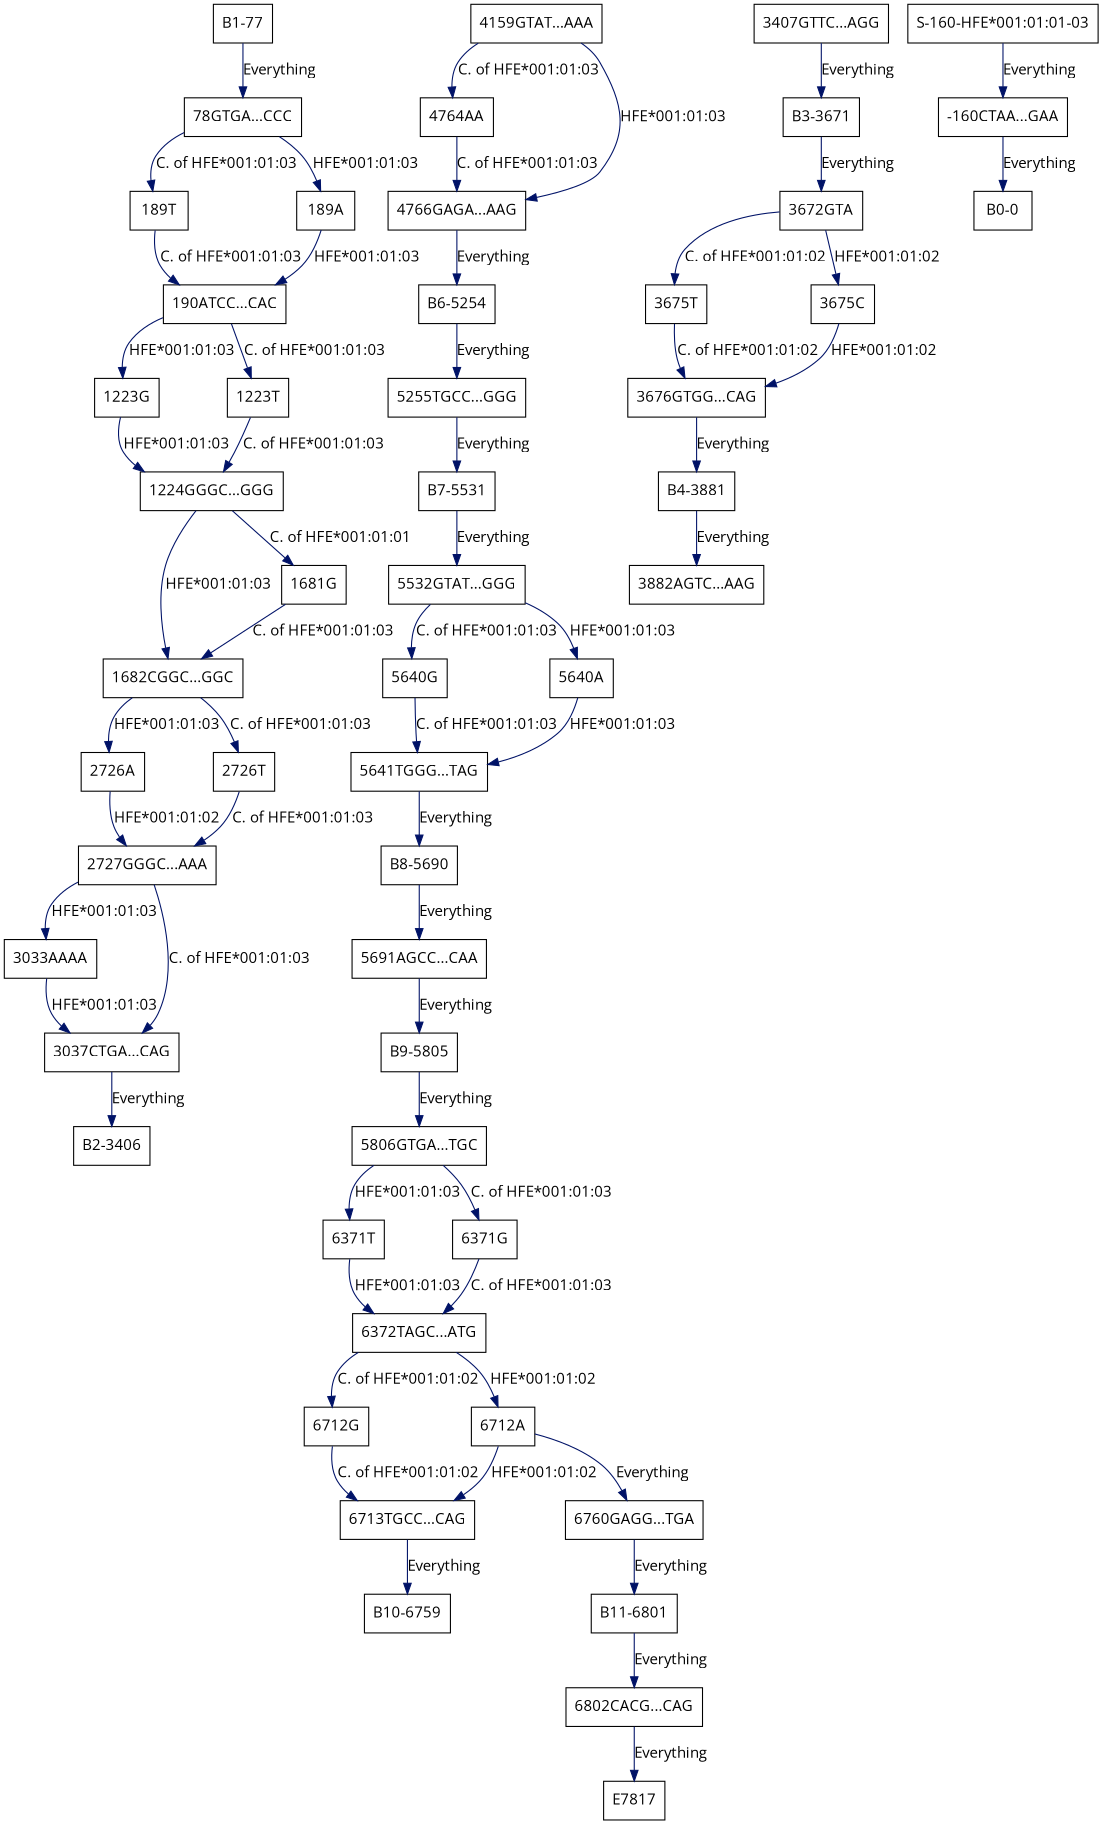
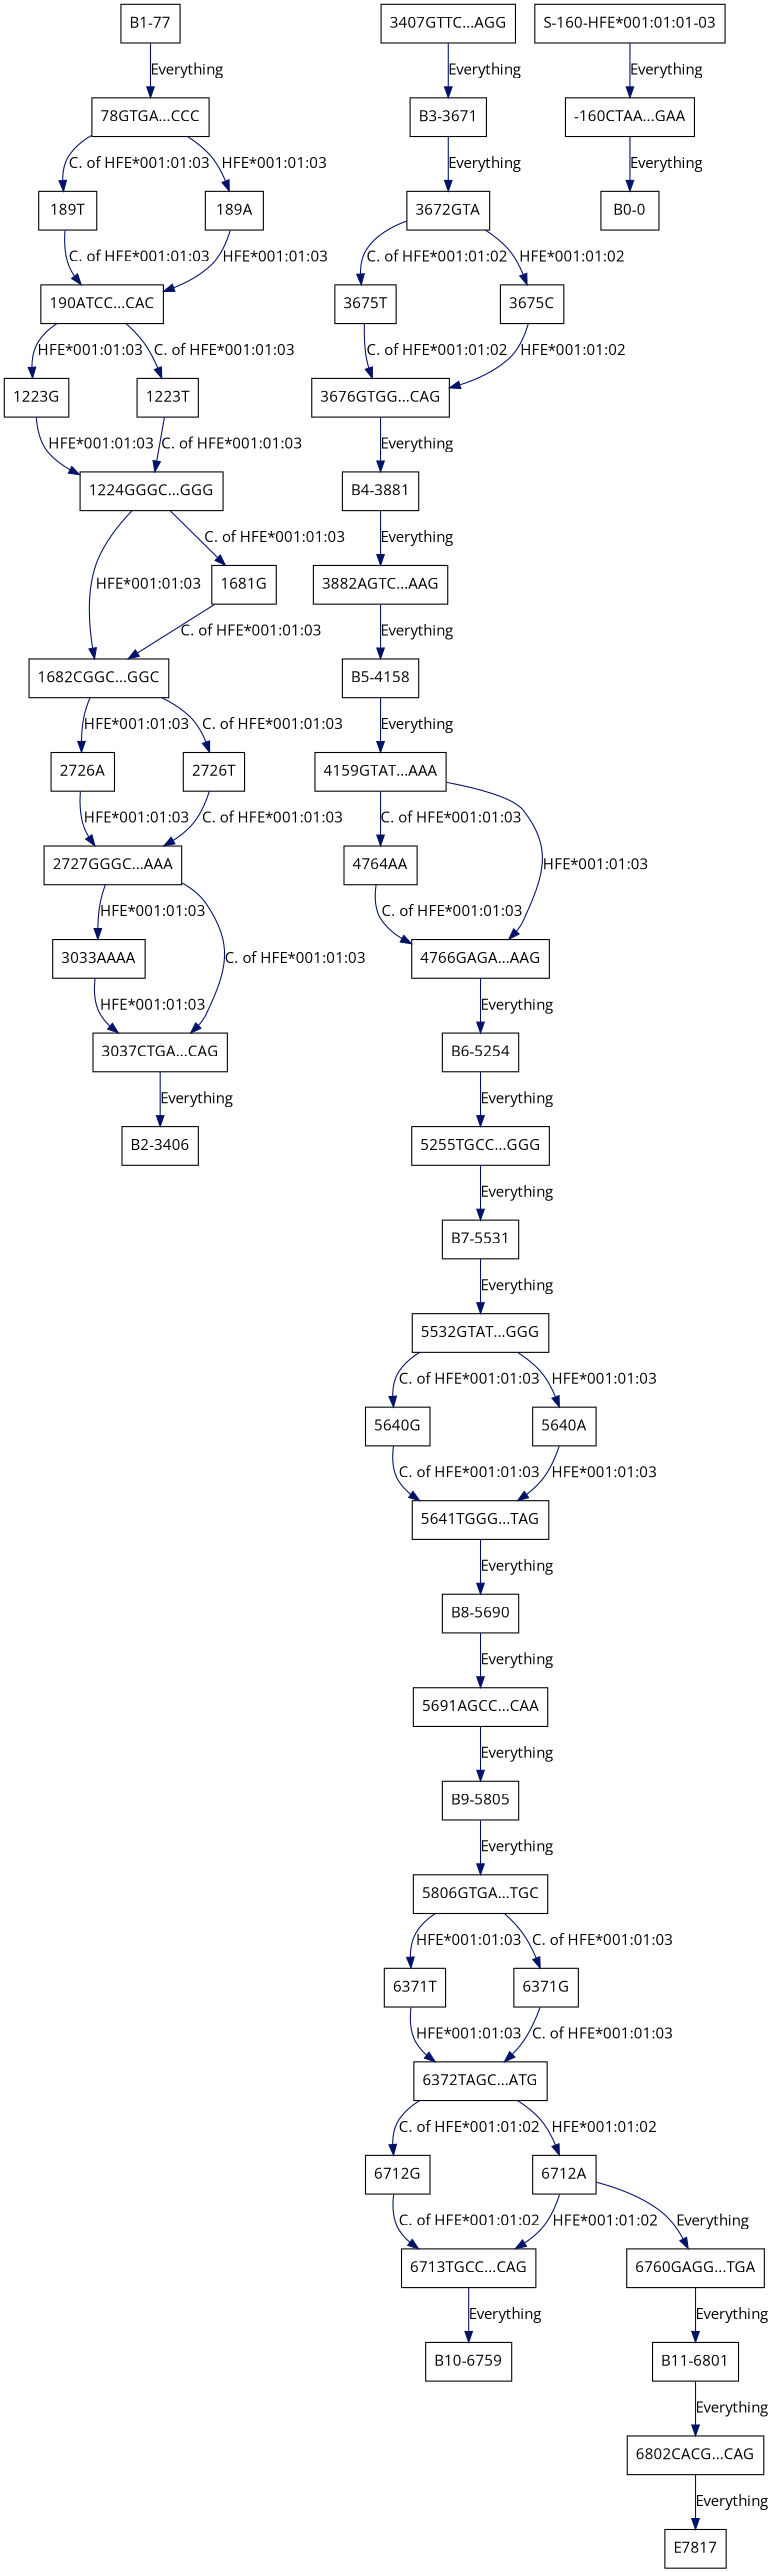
  digraph {
    fontname="Open Sans"
    node [fontname="Open Sans" shape=box]
    edge [color="#001267" fontname="Open Sans"]
    "2726A"
    "2727GGGC...AAA"
    "3033AAAA"
    "3037CTGA...CAG"
    "5532GTAT...GGG"
    "5640G"
    "5640A"
    "5641TGGG...TAG"
    "B2-3406"
    "6371T"
    "6372TAGC...ATG"
    "6712G"
    "6712A"
+   "B5-4158"
    "4159GTAT...AAA"
    "4764AA"
    "4766GAGA...AAG"
    "3676GTGG...CAG"
    "B4-3881"
    "3882AGTC...AAG"
    "6713TGCC...CAG"
    "6760GAGG...TGA"
    "6802CACG...CAG"
    E7817
    "1223G"
    "1224GGGC...GGG"
    "1682CGGC...GGC"
    "1681G"
    "189T"
    "190ATCC...CAC"
    "1223T"
    "B8-5690"
    "5691AGCC...CAA"
    "B9-5805"
    "5806GTGA...TGC"
    "B10-6759"
    "B7-5531"
    "-160CTAA...GAA"
    "B0-0"
    "2726T"
    "3407GTTC...AGG"
    "B3-3671"
    "78GTGA...CCC"
    "189A"
    "6371G"
    "3675T"
    "B6-5254"
    "5255TGCC...GGG"
    "3672GTA"
    "3675C"
    "B11-6801"
    "B1-77"
    "S-160-HFE*001:01:01-03"
-   "2726A" -> "2727GGGC...AAA" [label="HFE*001:01:02"]
+   "2726A" -> "2727GGGC...AAA" [label="HFE*001:01:03"]
    "2727GGGC...AAA" -> "3033AAAA" [label="HFE*001:01:03"]
    "2727GGGC...AAA" -> "3037CTGA...CAG" [label="C. of HFE*001:01:03"]
    "3033AAAA" -> "3037CTGA...CAG" [label="HFE*001:01:03"]
    "3037CTGA...CAG" -> "B2-3406" [label=Everything]
    "5532GTAT...GGG" -> "5640G" [label="C. of HFE*001:01:03"]
    "5532GTAT...GGG" -> "5640A" [label="HFE*001:01:03"]
    "5640G" -> "5641TGGG...TAG" [label="C. of HFE*001:01:03"]
    "5640A" -> "5641TGGG...TAG" [label="HFE*001:01:03"]
    "5641TGGG...TAG" -> "B8-5690" [label=Everything]
    "6371T" -> "6372TAGC...ATG" [label="HFE*001:01:03"]
    "6372TAGC...ATG" -> "6712G" [label="C. of HFE*001:01:02"]
    "6372TAGC...ATG" -> "6712A" [label="HFE*001:01:02"]
    "6712G" -> "6713TGCC...CAG" [label="C. of HFE*001:01:02"]
    "6712A" -> "6713TGCC...CAG" [label="HFE*001:01:02"]
    "6712A" -> "6760GAGG...TGA" [label=Everything]
+   "B5-4158" -> "4159GTAT...AAA" [label=Everything]
    "4159GTAT...AAA" -> "4764AA" [label="C. of HFE*001:01:03"]
    "4159GTAT...AAA" -> "4766GAGA...AAG" [label="HFE*001:01:03"]
    "4764AA" -> "4766GAGA...AAG" [label="C. of HFE*001:01:03"]
    "4766GAGA...AAG" -> "B6-5254" [label=Everything]
    "3676GTGG...CAG" -> "B4-3881" [label=Everything]
    "B4-3881" -> "3882AGTC...AAG" [label=Everything]
+   "3882AGTC...AAG" -> "B5-4158" [label=Everything]
    "6713TGCC...CAG" -> "B10-6759" [label=Everything]
    "6760GAGG...TGA" -> "B11-6801" [label=Everything]
    "6802CACG...CAG" -> E7817 [label=Everything]
    "1223G" -> "1224GGGC...GGG" [label="HFE*001:01:03"]
    "1224GGGC...GGG" -> "1682CGGC...GGC" [label="HFE*001:01:03"]
-   "1224GGGC...GGG" -> "1681G" [label="C. of HFE*001:01:01"]
+   "1224GGGC...GGG" -> "1681G" [label="C. of HFE*001:01:03"]
    "1682CGGC...GGC" -> "2726A" [label="HFE*001:01:03"]
    "1682CGGC...GGC" -> "2726T" [label="C. of HFE*001:01:03"]
    "1681G" -> "1682CGGC...GGC" [label="C. of HFE*001:01:03"]
    "189T" -> "190ATCC...CAC" [label="C. of HFE*001:01:03"]
    "190ATCC...CAC" -> "1223G" [label="HFE*001:01:03"]
    "190ATCC...CAC" -> "1223T" [label="C. of HFE*001:01:03"]
    "1223T" -> "1224GGGC...GGG" [label="C. of HFE*001:01:03"]
    "B8-5690" -> "5691AGCC...CAA" [label=Everything]
    "5691AGCC...CAA" -> "B9-5805" [label=Everything]
    "B9-5805" -> "5806GTGA...TGC" [label=Everything]
    "5806GTGA...TGC" -> "6371T" [label="HFE*001:01:03"]
    "5806GTGA...TGC" -> "6371G" [label="C. of HFE*001:01:03"]
    "B7-5531" -> "5532GTAT...GGG" [label=Everything]
    "-160CTAA...GAA" -> "B0-0" [label=Everything]
    "2726T" -> "2727GGGC...AAA" [label="C. of HFE*001:01:03"]
    "3407GTTC...AGG" -> "B3-3671" [label=Everything]
    "B3-3671" -> "3672GTA" [label=Everything]
    "78GTGA...CCC" -> "189T" [label="C. of HFE*001:01:03"]
    "78GTGA...CCC" -> "189A" [label="HFE*001:01:03"]
    "189A" -> "190ATCC...CAC" [label="HFE*001:01:03"]
    "6371G" -> "6372TAGC...ATG" [label="C. of HFE*001:01:03"]
    "3675T" -> "3676GTGG...CAG" [label="C. of HFE*001:01:02"]
    "B6-5254" -> "5255TGCC...GGG" [label=Everything]
    "5255TGCC...GGG" -> "B7-5531" [label=Everything]
    "3672GTA" -> "3675T" [label="C. of HFE*001:01:02"]
    "3672GTA" -> "3675C" [label="HFE*001:01:02"]
    "3675C" -> "3676GTGG...CAG" [label="HFE*001:01:02"]
    "B11-6801" -> "6802CACG...CAG" [label=Everything]
    "B1-77" -> "78GTGA...CCC" [label=Everything]
    "S-160-HFE*001:01:01-03" -> "-160CTAA...GAA" [label=Everything]
  }
